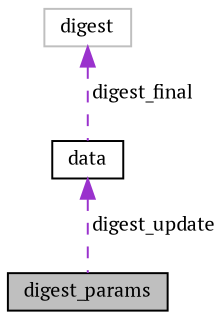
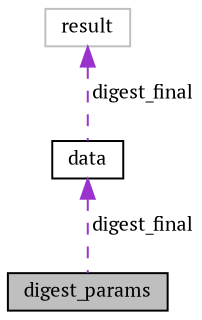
  digraph {
    fontname="PT Serif"
    node [color=black fillcolor=white fontname="PT Serif" fontsize=10 shape=record style=filled]
    edge [color=darkorchid3 dir=back fontname="PT Serif" fontsize=10 labelfontname=Helvetica labelfontsize=10 style=dashed]
    n1 [fillcolor=grey75 fontcolor=black height=0.2 label=digest_params width=0.4]
    n2 [height=0.2 label=data width=0.4]
-   n3 [color=grey75 height=0.2 label=digest width=0.4]
-   n2 -> n1 [label=" digest_update"]
+   n3 [color=grey75 height=0.2 label=result width=0.4]
+   n2 -> n1 [label=" digest_final"]
    n3 -> n2 [label=" digest_final"]
  }
